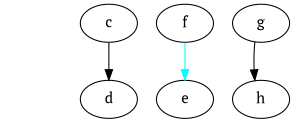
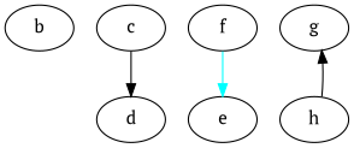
  digraph {
    fontname="PT Serif"
    node [fontname="PT Serif"]
    edge [fontname="PT Serif"]
+   b
    c
    d
    f
    e
    g
    h
    c -> d
    f -> e [color=cyan]
-   g -> h
+   h -> g
  }
